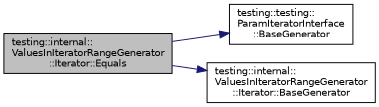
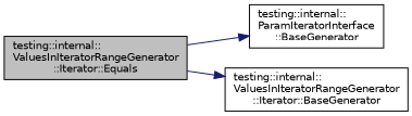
  digraph {
    rankdir=LR
    node [color=black fontname=Helvetica fontsize=10 shape=record]
    edge [color=midnightblue fontname=Helvetica fontsize=10 labelfontname=Helvetica labelfontsize=10 style=solid]
    n1 [fillcolor=grey75 fontcolor=black height=0.2 label="testing::internal::\lValuesInIteratorRangeGenerator\l::Iterator::Equals" style=filled width=0.4]
-   n2 [height=0.2 label="testing::testing::\lParamIteratorInterface\l::BaseGenerator" width=0.4]
+   n2 [height=0.2 label="testing::internal::\lParamIteratorInterface\l::BaseGenerator" width=0.4]
    n3 [height=0.2 label="testing::internal::\lValuesInIteratorRangeGenerator\l::Iterator::BaseGenerator" width=0.4]
    n1 -> n2
    n1 -> n3
  }
